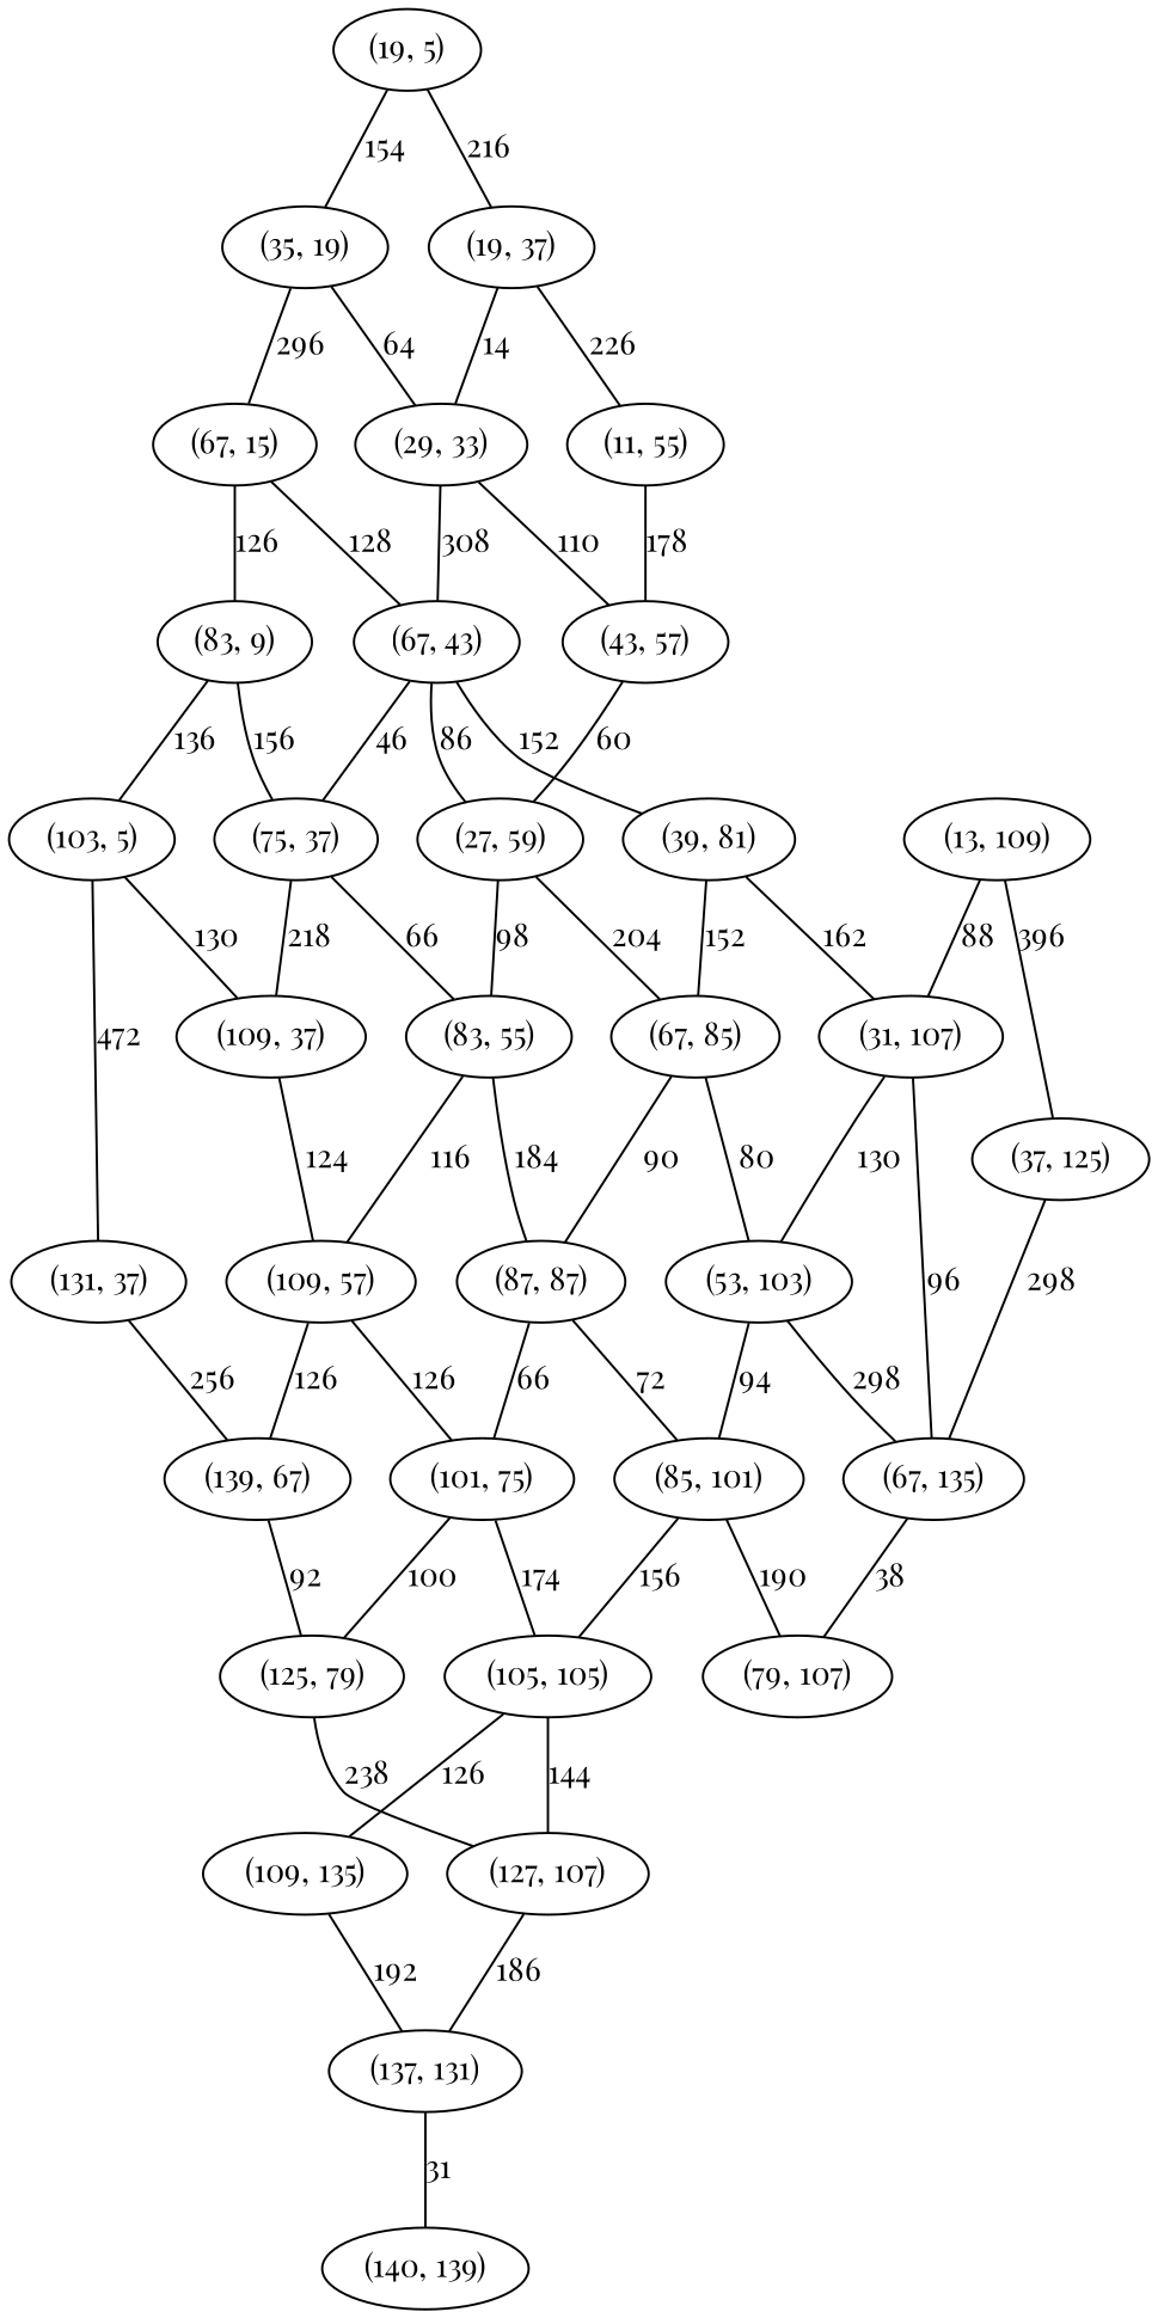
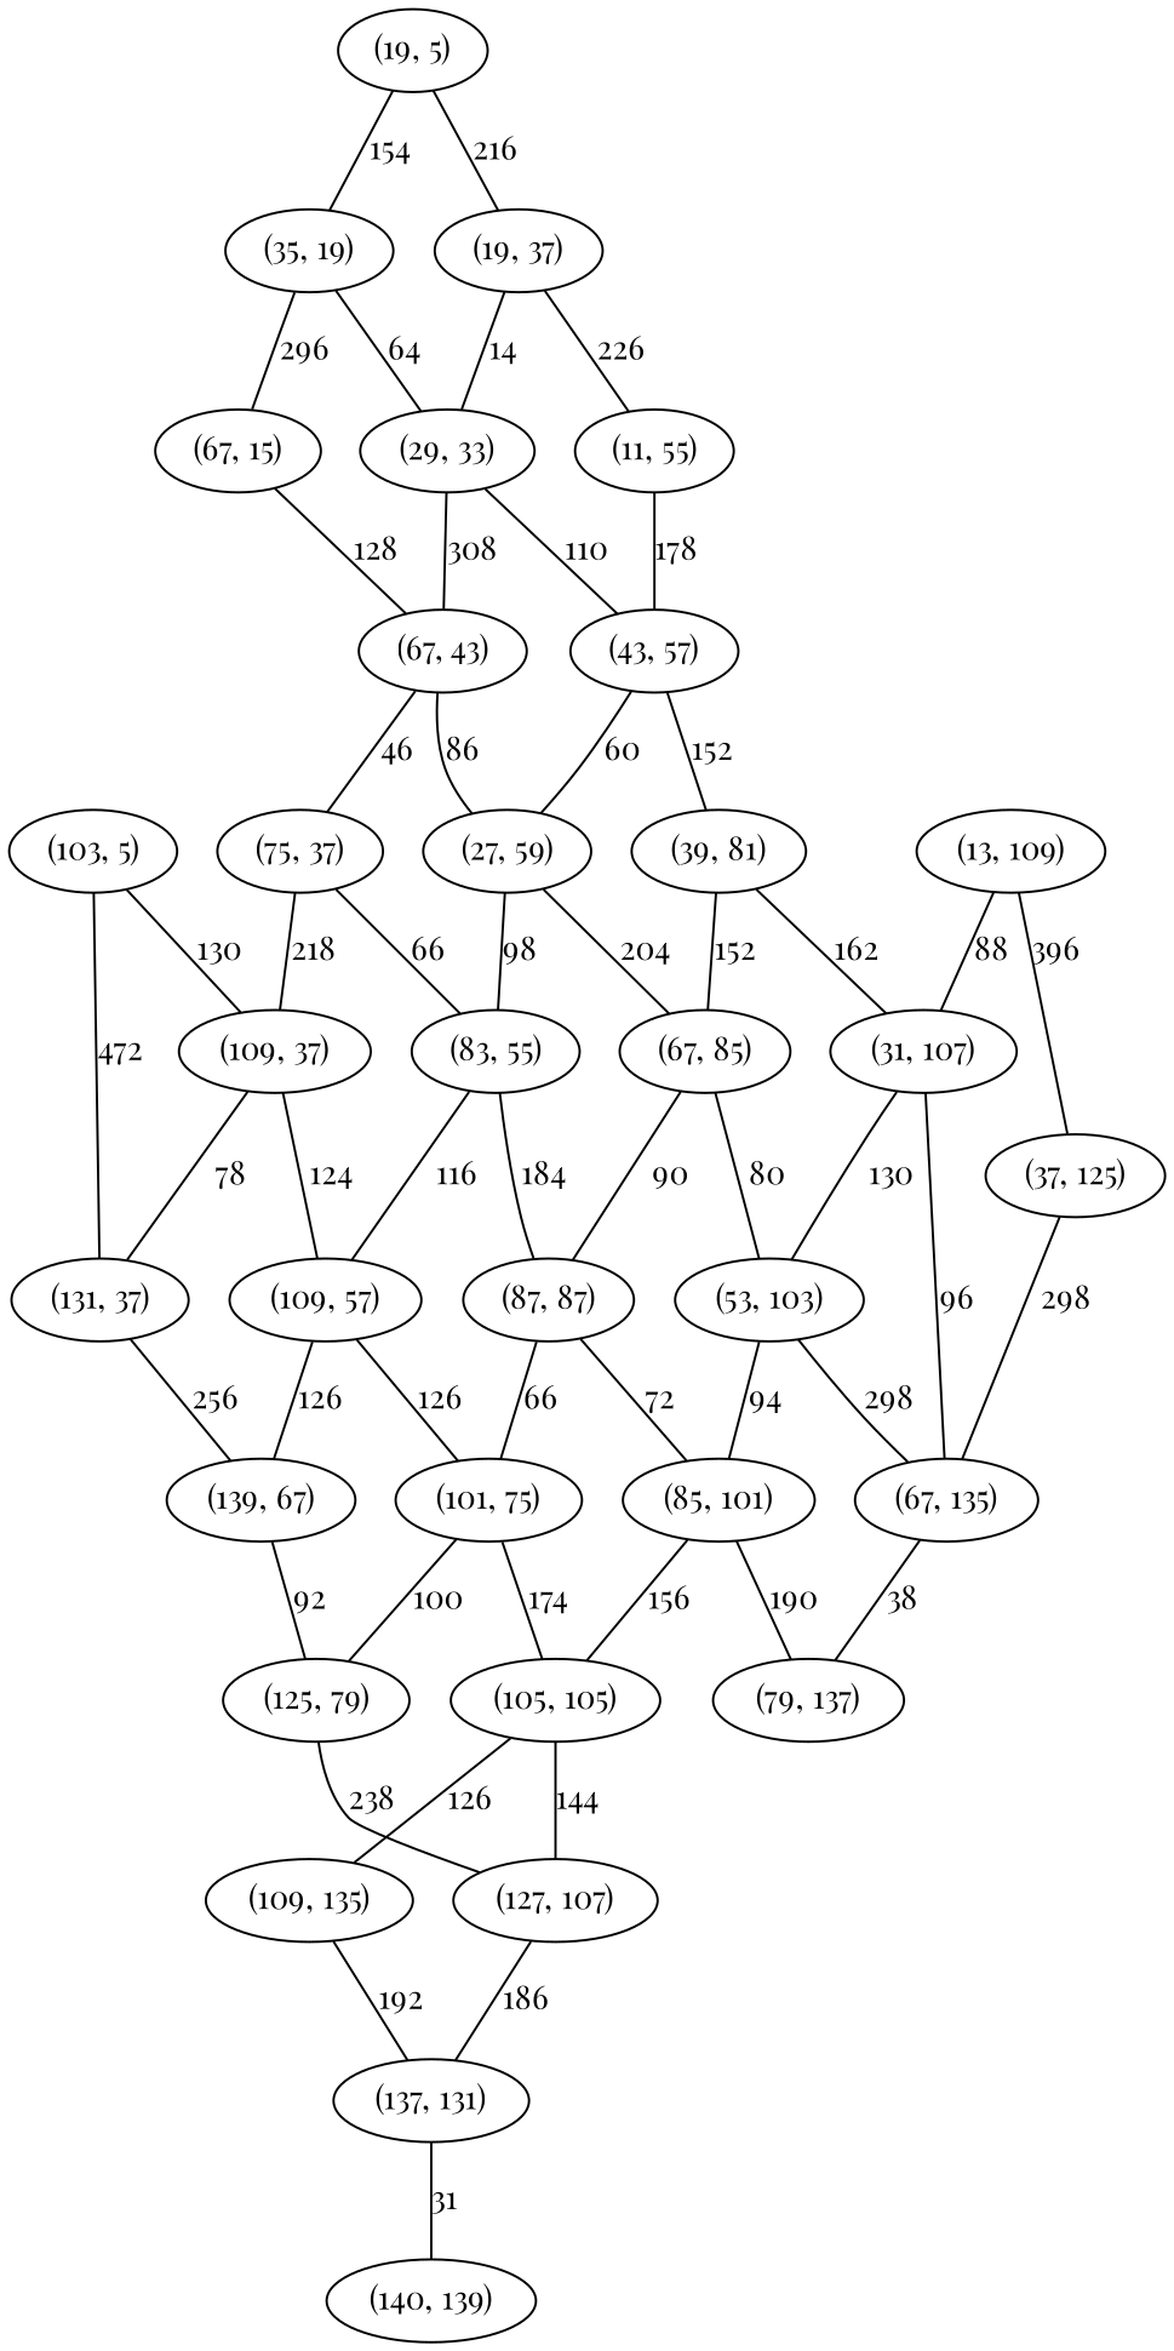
  graph {
    fontname="Playfair Display"
    node [fontname="Playfair Display"]
    edge [fontname="Playfair Display"]
    n1 [label="(19, 5)"]
    n2 [label="(19, 37)"]
    n3 [label="(35, 19)"]
    n4 [label="(11, 55)"]
    n5 [label="(29, 33)"]
    n6 [label="(67, 15)"]
    n7 [label="(43, 57)"]
    n8 [label="(67, 43)"]
-   n9 [label="(83, 9)"]
    n10 [label="(39, 81)"]
    n11 [label="(27, 59)"]
    n12 [label="(75, 37)"]
    n13 [label="(103, 5)"]
    n14 [label="(13, 109)"]
    n15 [label="(31, 107)"]
    n16 [label="(37, 125)"]
    n17 [label="(67, 85)"]
    n18 [label="(83, 55)"]
    n19 [label="(109, 37)"]
    n20 [label="(131, 37)"]
    n21 [label="(53, 103)"]
    n22 [label="(67, 135)"]
    n23 [label="(87, 87)"]
    n24 [label="(109, 57)"]
    n25 [label="(139, 67)"]
    n26 [label="(85, 101)"]
    n27 [label="(101, 75)"]
-   n28 [label="(79, 107)"]
+   n28 [label="(79, 137)"]
    n29 [label="(105, 105)"]
    n30 [label="(125, 79)"]
    n31 [label="(109, 135)"]
    n32 [label="(127, 107)"]
    n33 [label="(137, 131)"]
    n34 [label="(140, 139)"]
    n1 -- n2 [label=216]
    n1 -- n3 [label=154]
    n2 -- n4 [label=226]
    n2 -- n5 [label=14]
    n3 -- n5 [label=64]
    n3 -- n6 [label=296]
    n4 -- n7 [label=178]
    n5 -- n7 [label=110]
    n5 -- n8 [label=308]
    n6 -- n8 [label=128]
-   n6 -- n9 [label=126]
-   n8 -- n10 [label=152]
+   n7 -- n10 [label=152]
    n7 -- n11 [label=60]
    n8 -- n11 [label=86]
    n8 -- n12 [label=46]
-   n9 -- n12 [label=156]
-   n9 -- n13 [label=136]
    n10 -- n15 [label=162]
    n10 -- n17 [label=152]
    n11 -- n17 [label=204]
    n11 -- n18 [label=98]
    n12 -- n18 [label=66]
    n12 -- n19 [label=218]
    n13 -- n19 [label=130]
    n13 -- n20 [label=472]
    n14 -- n15 [label=88]
    n14 -- n16 [label=396]
    n15 -- n21 [label=130]
    n15 -- n22 [label=96]
    n16 -- n22 [label=298]
    n17 -- n21 [label=80]
    n17 -- n23 [label=90]
    n18 -- n23 [label=184]
    n18 -- n24 [label=116]
+   n19 -- n20 [label=78]
    n19 -- n24 [label=124]
    n20 -- n25 [label=256]
    n21 -- n22 [label=298]
    n21 -- n26 [label=94]
    n22 -- n28 [label=38]
    n23 -- n26 [label=72]
    n23 -- n27 [label=66]
    n24 -- n25 [label=126]
    n24 -- n27 [label=126]
    n25 -- n30 [label=92]
    n26 -- n28 [label=190]
    n26 -- n29 [label=156]
    n27 -- n29 [label=174]
    n27 -- n30 [label=100]
    n29 -- n31 [label=126]
    n29 -- n32 [label=144]
    n30 -- n32 [label=238]
    n31 -- n33 [label=192]
    n32 -- n33 [label=186]
    n33 -- n34 [label=31]
  }
